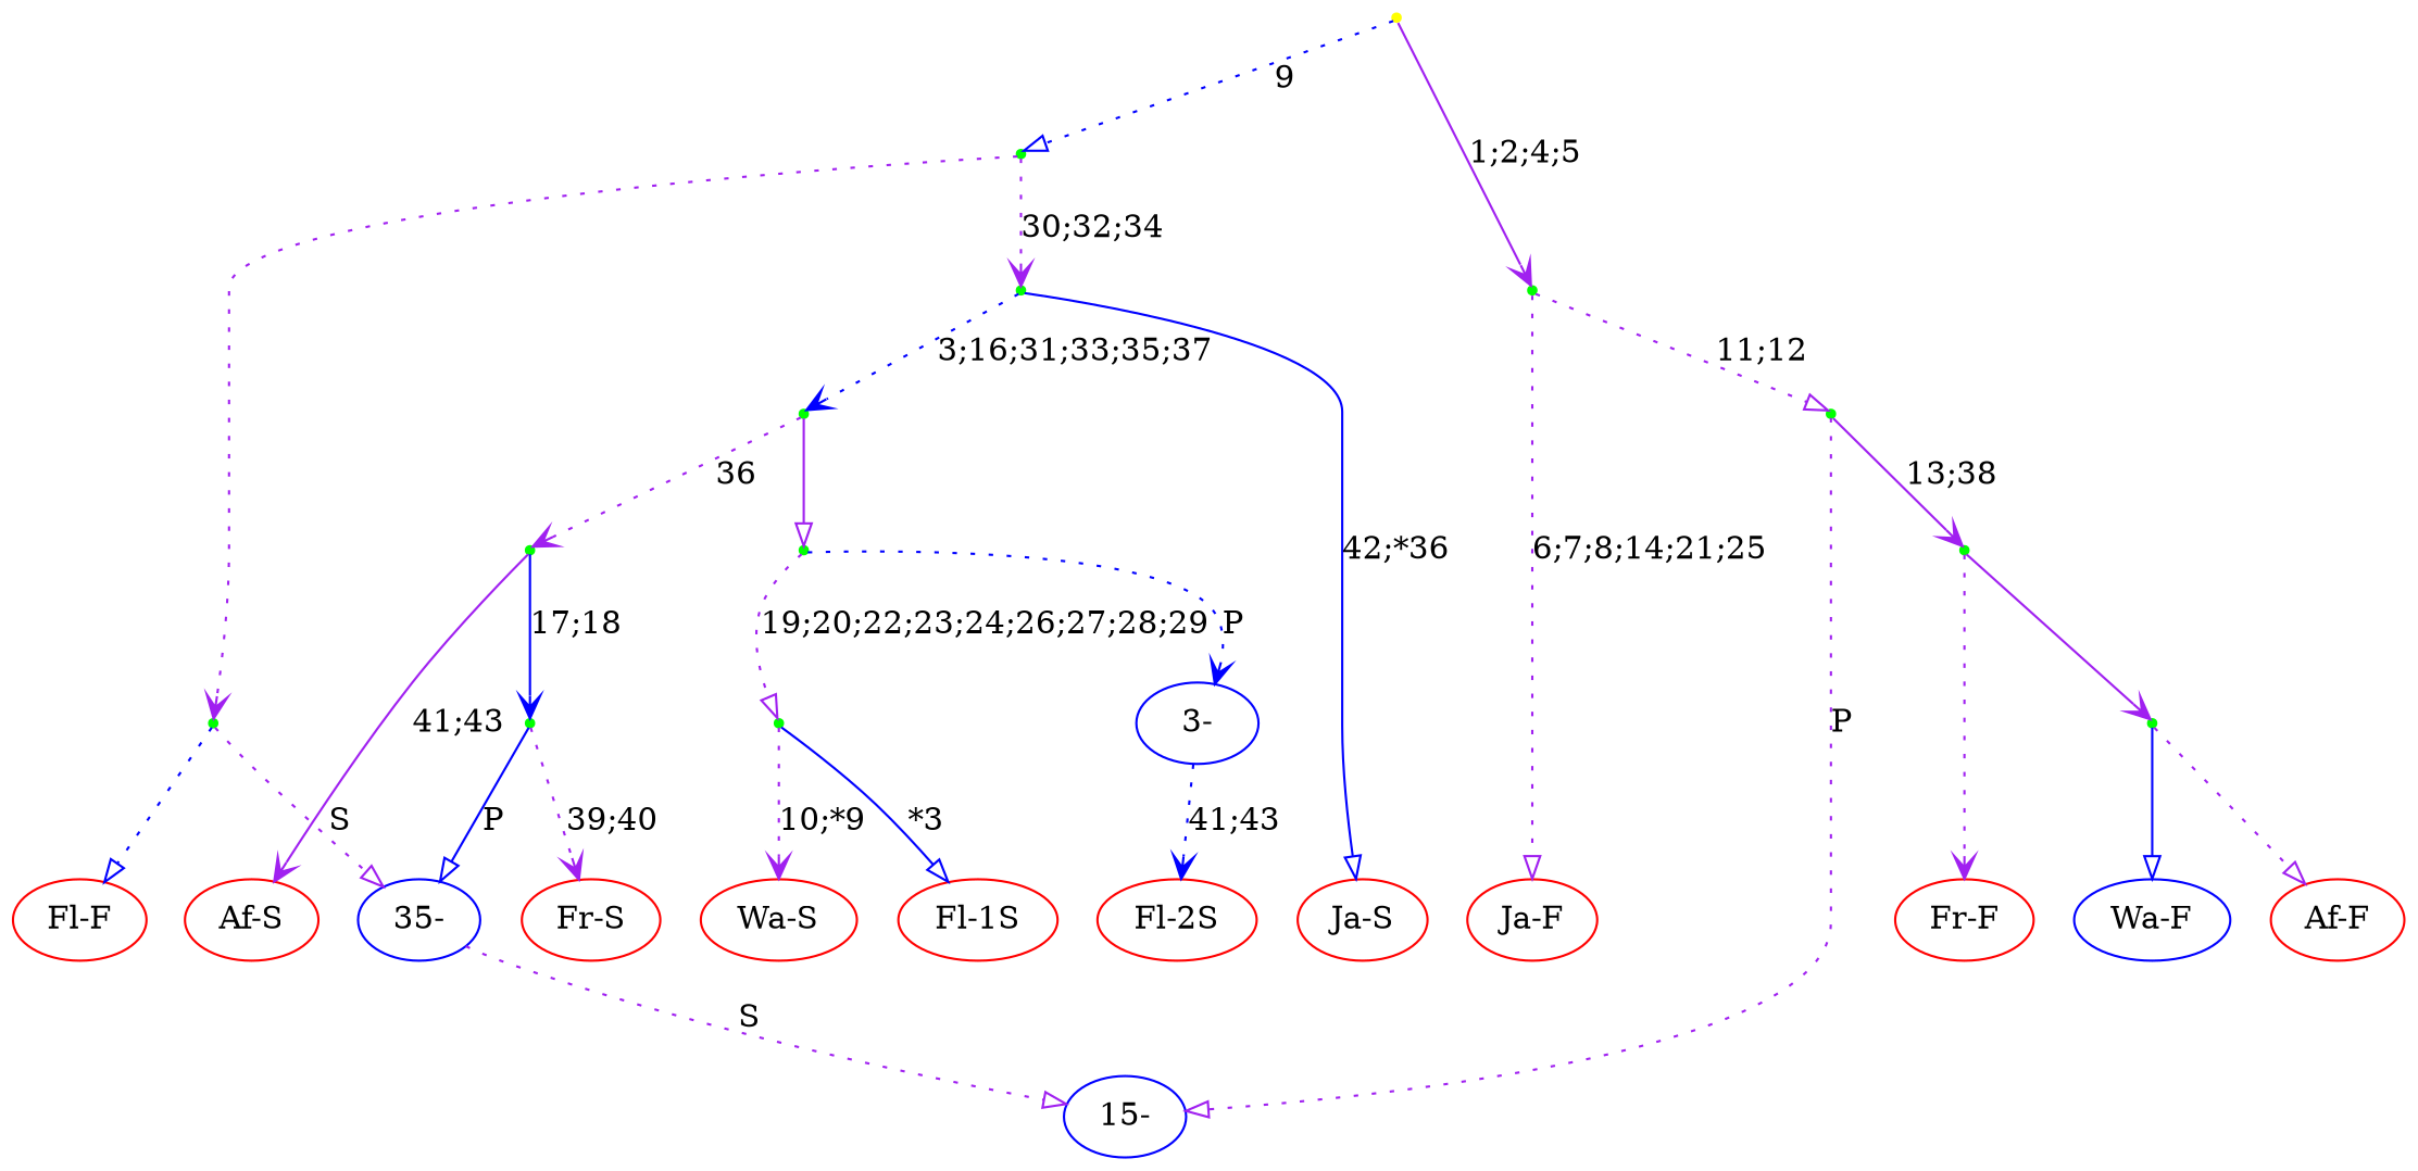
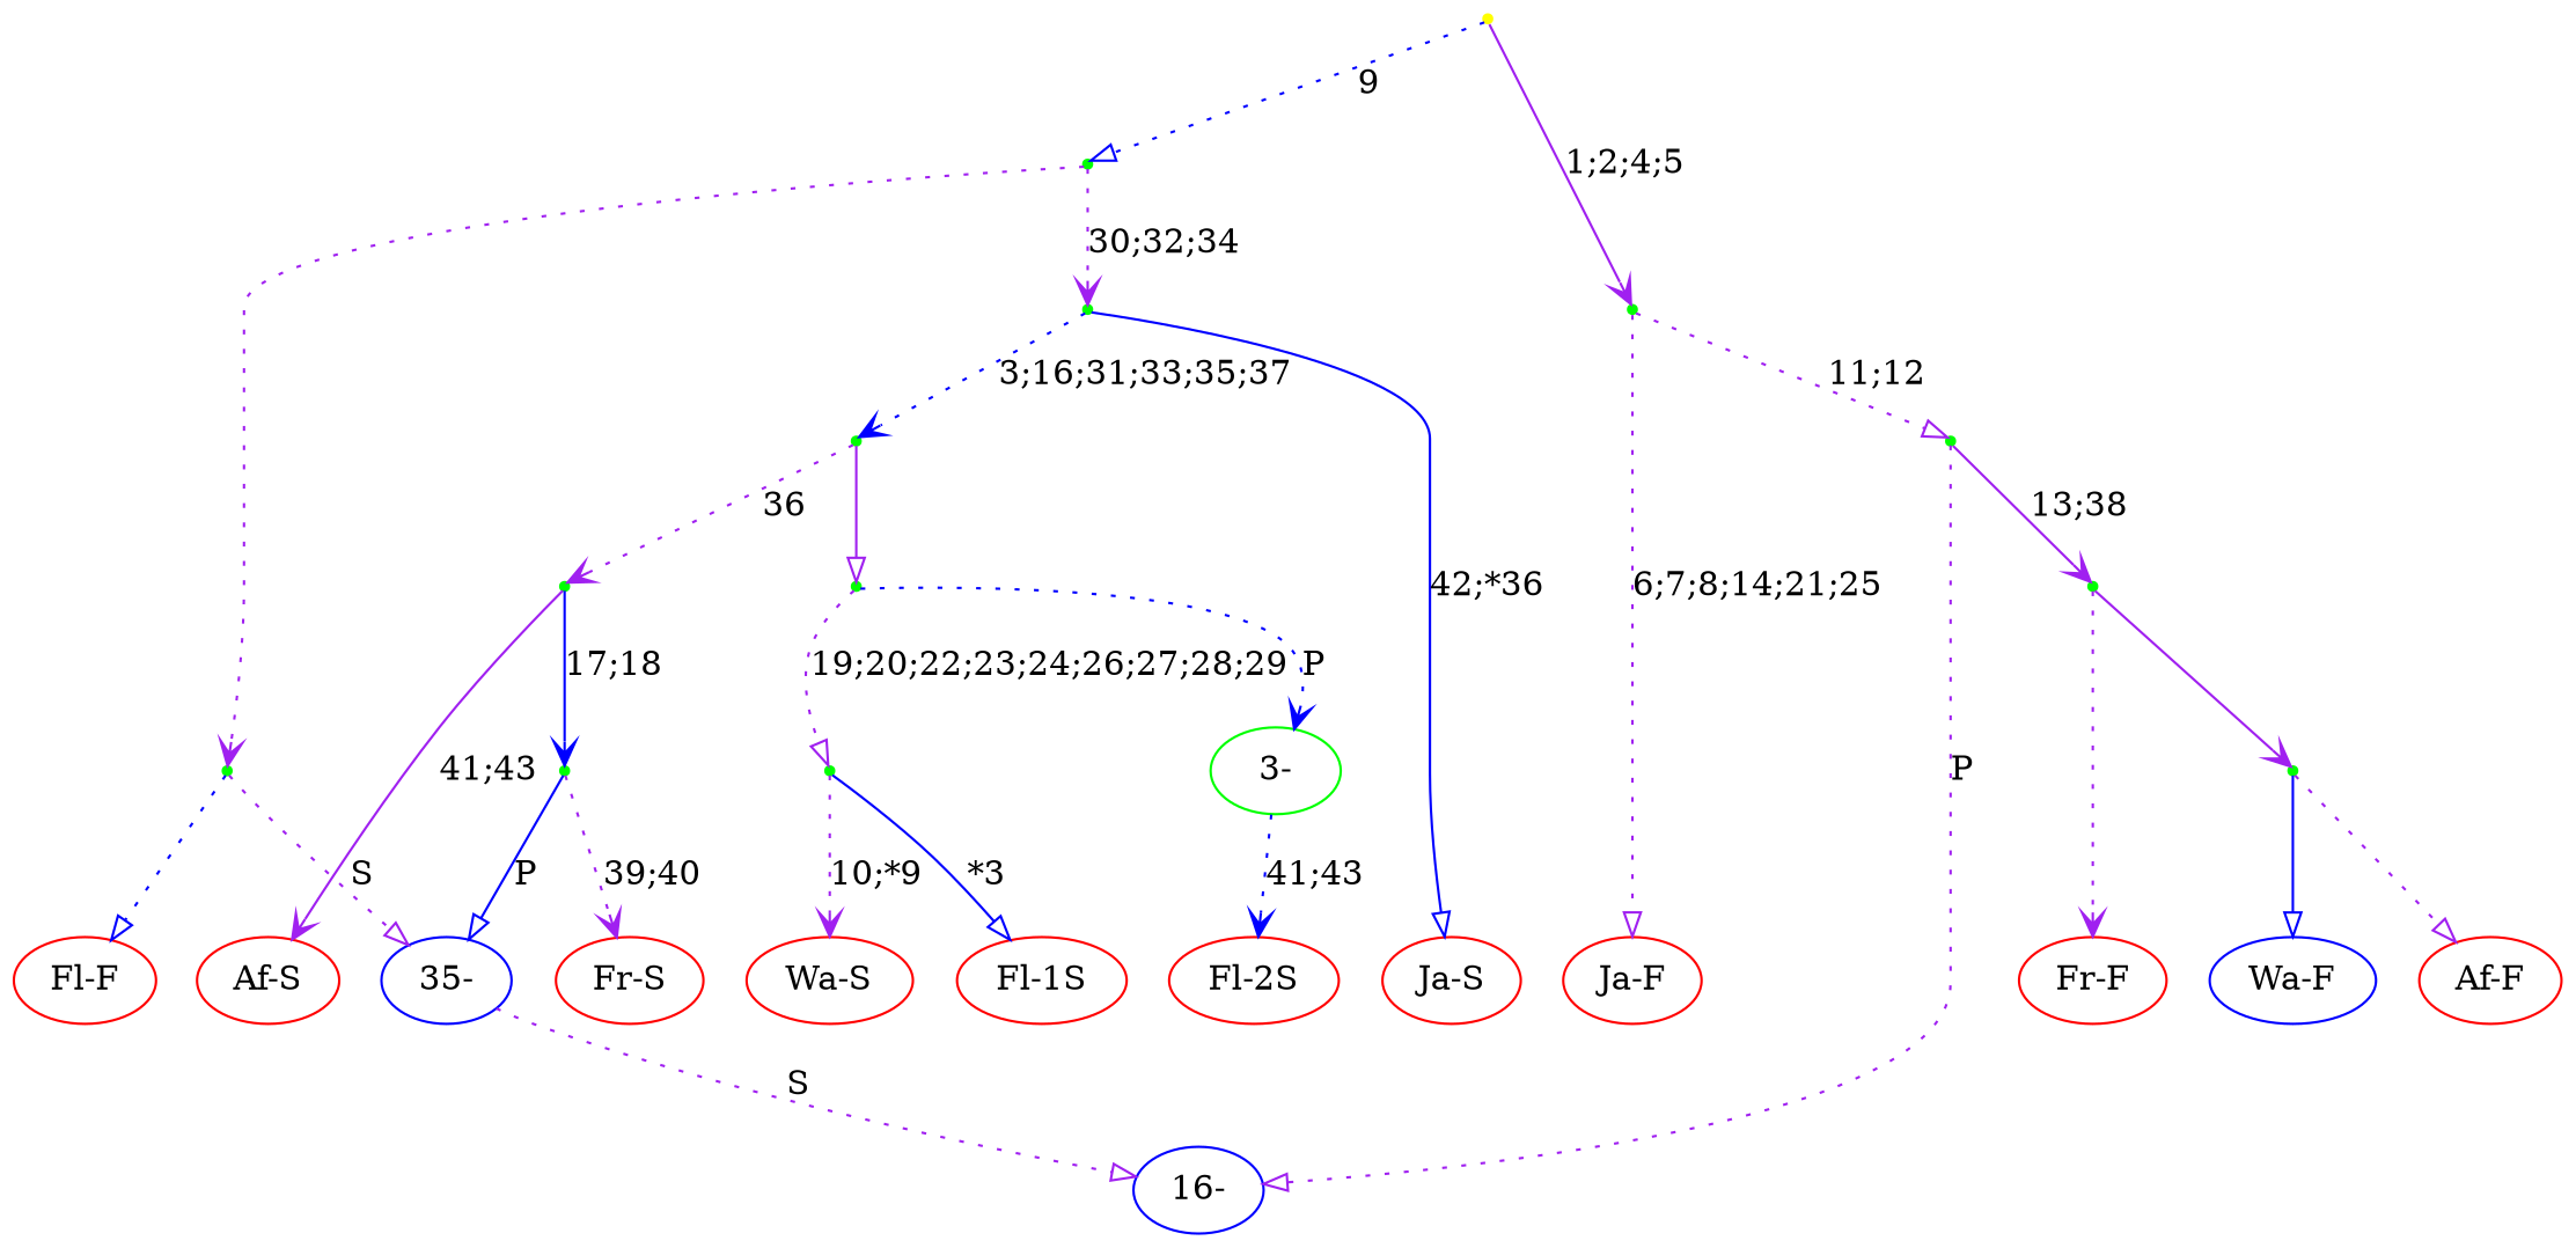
  digraph {
    fontname="DejaVu Serif"
    node [color=green fontname="DejaVu Serif"]
    edge [arrowhead=onormal color=purple fontname="DejaVu Serif" style=dotted]
    n1 [color=red label="Fl-F"]
    n2 [color=red label="Ja-F"]
    n3 [color=red label="Af-F"]
    n4 [color=blue label="Wa-F"]
    n5 [color=red label="Fr-F"]
    n6 [color=red label="Fl-1S"]
    n7 [color=red label="Wa-S"]
    n8 [color=red label="Af-S"]
    n9 [color=red label="Fr-S"]
    n10 [color=red label="Ja-S"]
    n11 [color=red label="Fl-2S"]
    22 [shape=point]
    n13 [color=blue label="35-"]
-   n14 [color=blue label="15-"]
+   n14 [color=blue label="16-"]
    18 [shape=point]
    17 [shape=point]
    12 [shape=point]
    11 [shape=point]
    13 [shape=point]
    21 [shape=point]
    20 [shape=point]
    24 [shape=point]
    23 [shape=point]
    15 [shape=point]
-   n25 [color=blue label="3-"]
+   n25 [label="3-"]
    26 [color=yellow shape=point]
    25 [shape=point]
    subgraph sub_1 {
      rank=same
      n1
      n2
      n3
      n4
      n5
      n6
      n7
      n8
      n9
      n10
      n11
    }
    22 -> n1 [color=blue]
    22 -> n13 [label=S]
    n13 -> n14 [label=S]
    18 -> n2 [label="6;7;8;14;21;25"]
    18 -> 17 [label="11;12"]
    17 -> n14 [label=P]
    17 -> 12 [arrowhead=vee label="13;38" style=solid]
    12 -> n5 [arrowhead=vee]
    12 -> 11 [arrowhead=vee style=solid]
    11 -> n3
    11 -> n4 [color=blue style=solid]
    13 -> n6 [color=blue label="*3" style=solid]
    13 -> n7 [arrowhead=vee label="10;*9"]
    21 -> n8 [arrowhead=vee label="41;43" style=solid]
    21 -> 20 [arrowhead=vee color=blue label="17;18" style=solid]
    20 -> n9 [arrowhead=vee label="39;40"]
    20 -> n13 [color=blue label=P style=solid]
    24 -> n10 [color=blue label="42;*36" style=solid]
    24 -> 23 [arrowhead=vee color=blue label="3;16;31;33;35;37"]
    23 -> 21 [arrowhead=vee label=36]
    23 -> 15 [style=solid]
    15 -> 13 [label="19;20;22;23;24;26;27;28;29"]
    15 -> n25 [arrowhead=vee color=blue label=P]
    n25 -> n11 [arrowhead=vee color=blue label="41;43"]
    26 -> 18 [arrowhead=vee label="1;2;4;5" style=solid]
    26 -> 25 [color=blue label=9]
    25 -> 22 [arrowhead=vee]
    25 -> 24 [arrowhead=vee label="30;32;34"]
  }
